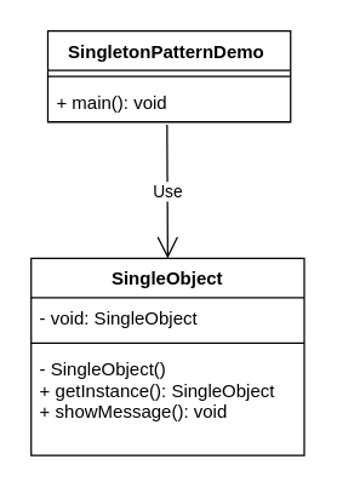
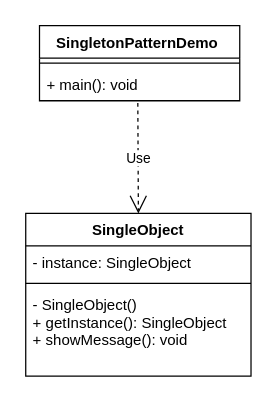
  <mxCell id="0" />
  <mxCell id="1" parent="0" />
  <mxCell id="2" value="SingletonPatternDemo " style="swimlane;fontStyle=1;align=center;verticalAlign=top;childLayout=stackLayout;horizontal=1;startSize=26;horizontalStack=0;resizeParent=1;resizeParentMax=0;resizeLast=0;collapsible=1;marginBottom=0;" vertex="1" parent="1"><mxGeometry x="31" y="20" width="160" height="60" as="geometry"><mxRectangle x="320" y="220" width="170" height="26" as="alternateBounds" /></mxGeometry></mxCell>
  <mxCell id="3" value="" style="line;strokeWidth=1;fillColor=none;align=left;verticalAlign=middle;spacingTop=-1;spacingLeft=3;spacingRight=3;rotatable=0;labelPosition=right;points=[];portConstraint=eastwest;" vertex="1" parent="2"><mxGeometry y="26" width="160" height="8" as="geometry" /></mxCell>
  <mxCell id="4" value="+ main(): void" style="text;strokeColor=none;fillColor=none;align=left;verticalAlign=top;spacingLeft=4;spacingRight=4;overflow=hidden;rotatable=0;points=[[0,0.5],[1,0.5]];portConstraint=eastwest;" vertex="1" parent="2"><mxGeometry y="34" width="160" height="26" as="geometry" /></mxCell>
  <mxCell id="5" value="SingleObject" style="swimlane;fontStyle=1;align=center;verticalAlign=top;childLayout=stackLayout;horizontal=1;startSize=26;horizontalStack=0;resizeParent=1;resizeParentMax=0;resizeLast=0;collapsible=1;marginBottom=0;" vertex="1" parent="1"><mxGeometry x="20" y="170" width="180" height="130" as="geometry"><mxRectangle x="309" y="370" width="110" height="26" as="alternateBounds" /></mxGeometry></mxCell>
- <mxCell id="6" value="- void: SingleObject" style="text;strokeColor=none;fillColor=none;align=left;verticalAlign=top;spacingLeft=4;spacingRight=4;overflow=hidden;rotatable=0;points=[[0,0.5],[1,0.5]];portConstraint=eastwest;" vertex="1" parent="5"><mxGeometry y="26" width="180" height="26" as="geometry" /></mxCell>
+ <mxCell id="6" value="- instance: SingleObject" style="text;strokeColor=none;fillColor=none;align=left;verticalAlign=top;spacingLeft=4;spacingRight=4;overflow=hidden;rotatable=0;points=[[0,0.5],[1,0.5]];portConstraint=eastwest;" vertex="1" parent="5"><mxGeometry y="26" width="180" height="26" as="geometry" /></mxCell>
  <mxCell id="7" value="" style="line;strokeWidth=1;fillColor=none;align=left;verticalAlign=middle;spacingTop=-1;spacingLeft=3;spacingRight=3;rotatable=0;labelPosition=right;points=[];portConstraint=eastwest;" vertex="1" parent="5"><mxGeometry y="52" width="180" height="8" as="geometry" /></mxCell>
  <mxCell id="8" value="- SingleObject()&#10;+ getInstance(): SingleObject&#10;+ showMessage(): void" style="text;strokeColor=none;fillColor=none;align=left;verticalAlign=top;spacingLeft=4;spacingRight=4;overflow=hidden;rotatable=0;points=[[0,0.5],[1,0.5]];portConstraint=eastwest;" vertex="1" parent="5"><mxGeometry y="60" width="180" height="70" as="geometry" /></mxCell>
- <mxCell id="9" value="Use" style="endArrow=open;endSize=12;dashed=0;html=1;exitX=0.491;exitY=1.071;exitDx=0;exitDy=0;exitPerimeter=0;entryX=0.5;entryY=0;entryDx=0;entryDy=0;" edge="1" parent="1" source="4" target="5"><mxGeometry width="160" relative="1" as="geometry"><mxPoint x="45" y="120" as="sourcePoint" /><mxPoint x="205" y="120" as="targetPoint" /></mxGeometry></mxCell>
+ <mxCell id="9" value="Use" style="endArrow=open;endSize=12;dashed=1;html=1;exitX=0.491;exitY=1.071;exitDx=0;exitDy=0;exitPerimeter=0;entryX=0.5;entryY=0;entryDx=0;entryDy=0;" edge="1" parent="1" source="4" target="5"><mxGeometry width="160" relative="1" as="geometry"><mxPoint x="45" y="120" as="sourcePoint" /><mxPoint x="205" y="120" as="targetPoint" /></mxGeometry></mxCell>
